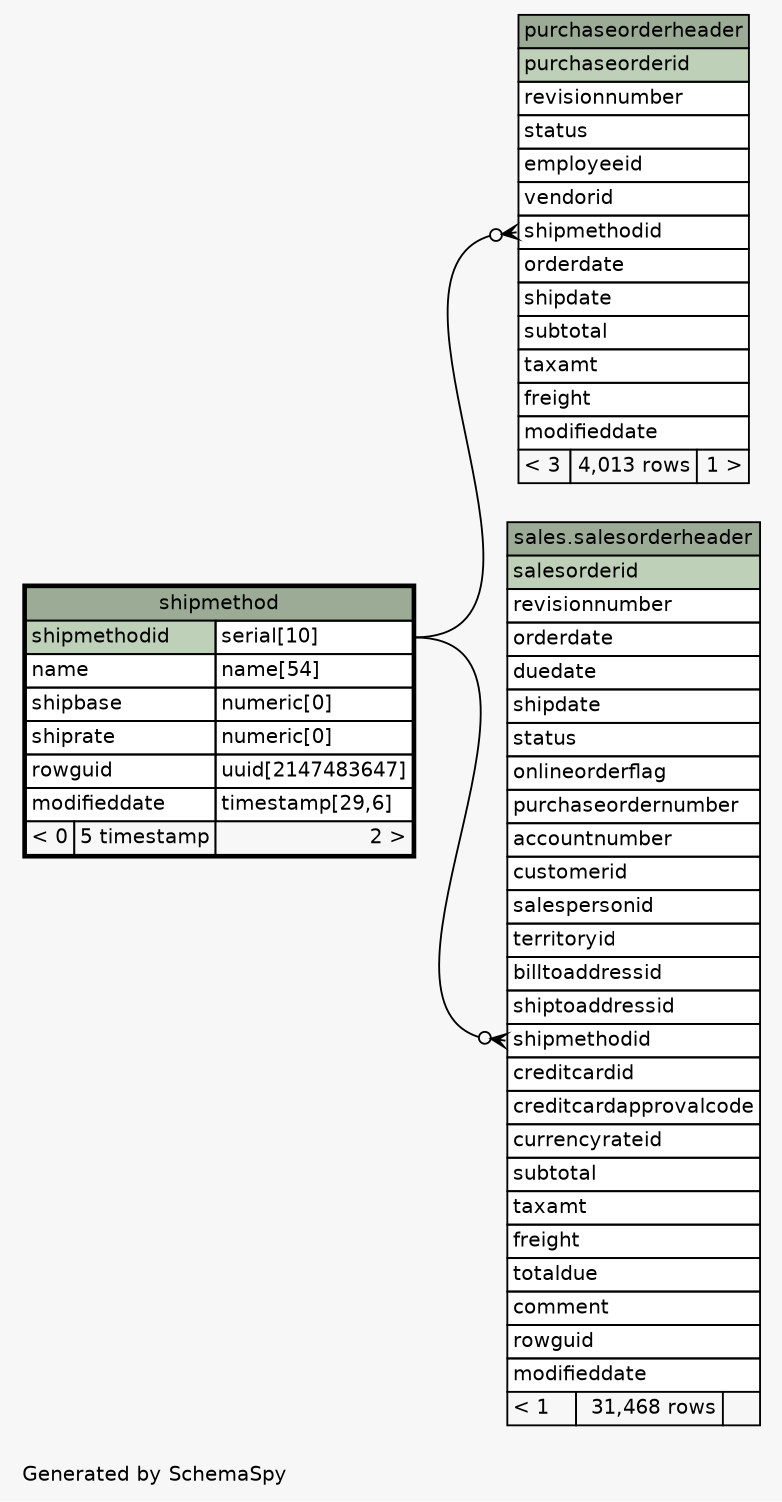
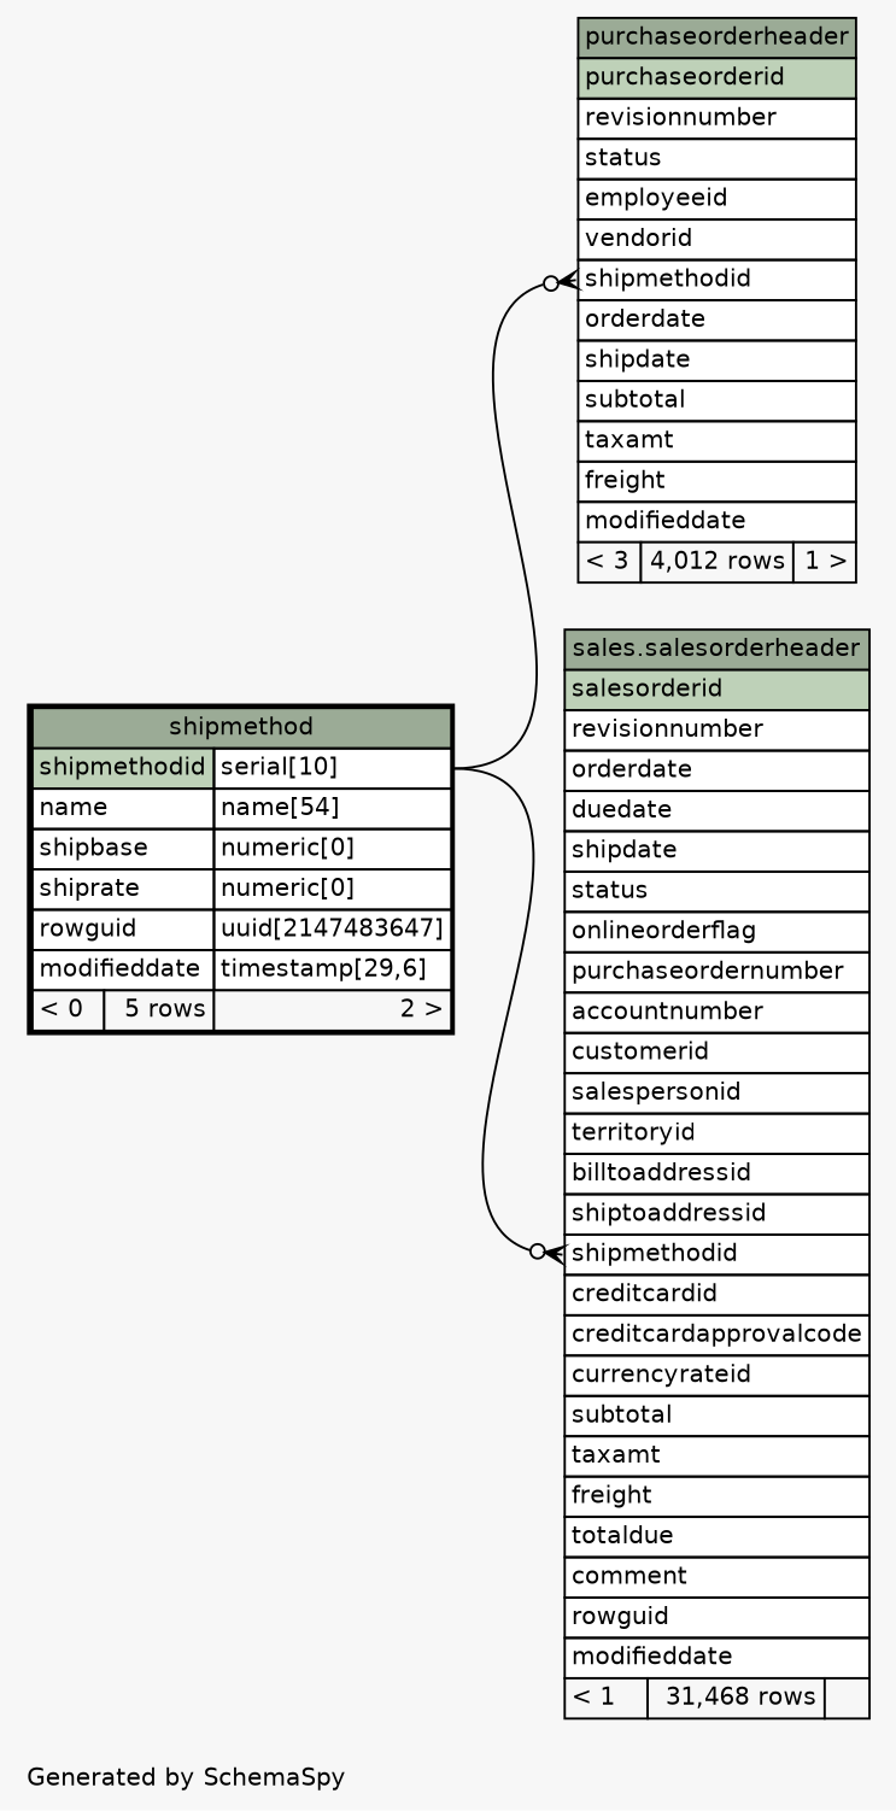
  digraph {
    bgcolor="#f7f7f7"
    fontname=Helvetica
    fontsize=11
    label="\nGenerated by SchemaSpy"
    labeljust=l
    nodesep=0.18
    rankdir=RL
    ranksep=0.46
    node [fontname=Helvetica fontsize=11 shape=plaintext]
    edge [arrowhead=none arrowsize=0.8 arrowtail=crowodot dir=back headport="shipmethodid.type:e" tailport="shipmethodid:w"]
-   n1 [label=<     <TABLE BORDER="0" CELLBORDER="1" CELLSPACING="0" BGCOLOR="#ffffff">       <TR><TD COLSPAN="3" BGCOLOR="#9bab96" ALIGN="CENTER">purchaseorderheader</TD></TR>       <TR><TD PORT="purchaseorderid" COLSPAN="3" BGCOLOR="#bed1b8" ALIGN="LEFT">purchaseorderid</TD></TR>       <TR><TD PORT="revisionnumber" COLSPAN="3" ALIGN="LEFT">revisionnumber</TD></TR>       <TR><TD PORT="status" COLSPAN="3" ALIGN="LEFT">status</TD></TR>       <TR><TD PORT="employeeid" COLSPAN="3" ALIGN="LEFT">employeeid</TD></TR>       <TR><TD PORT="vendorid" COLSPAN="3" ALIGN="LEFT">vendorid</TD></TR>       <TR><TD PORT="shipmethodid" COLSPAN="3" ALIGN="LEFT">shipmethodid</TD></TR>       <TR><TD PORT="orderdate" COLSPAN="3" ALIGN="LEFT">orderdate</TD></TR>       <TR><TD PORT="shipdate" COLSPAN="3" ALIGN="LEFT">shipdate</TD></TR>       <TR><TD PORT="subtotal" COLSPAN="3" ALIGN="LEFT">subtotal</TD></TR>       <TR><TD PORT="taxamt" COLSPAN="3" ALIGN="LEFT">taxamt</TD></TR>       <TR><TD PORT="freight" COLSPAN="3" ALIGN="LEFT">freight</TD></TR>       <TR><TD PORT="modifieddate" COLSPAN="3" ALIGN="LEFT">modifieddate</TD></TR>       <TR><TD ALIGN="LEFT" BGCOLOR="#f7f7f7">&lt; 3</TD><TD ALIGN="RIGHT" BGCOLOR="#f7f7f7">4,013 rows</TD><TD ALIGN="RIGHT" BGCOLOR="#f7f7f7">1 &gt;</TD></TR>     </TABLE>>]
-   n2 [label=<     <TABLE BORDER="2" CELLBORDER="1" CELLSPACING="0" BGCOLOR="#ffffff">       <TR><TD COLSPAN="3" BGCOLOR="#9bab96" ALIGN="CENTER">shipmethod</TD></TR>       <TR><TD PORT="shipmethodid" COLSPAN="2" BGCOLOR="#bed1b8" ALIGN="LEFT">shipmethodid</TD><TD PORT="shipmethodid.type" ALIGN="LEFT">serial[10]</TD></TR>       <TR><TD PORT="name" COLSPAN="2" ALIGN="LEFT">name</TD><TD PORT="name.type" ALIGN="LEFT">name[54]</TD></TR>       <TR><TD PORT="shipbase" COLSPAN="2" ALIGN="LEFT">shipbase</TD><TD PORT="shipbase.type" ALIGN="LEFT">numeric[0]</TD></TR>       <TR><TD PORT="shiprate" COLSPAN="2" ALIGN="LEFT">shiprate</TD><TD PORT="shiprate.type" ALIGN="LEFT">numeric[0]</TD></TR>       <TR><TD PORT="rowguid" COLSPAN="2" ALIGN="LEFT">rowguid</TD><TD PORT="rowguid.type" ALIGN="LEFT">uuid[2147483647]</TD></TR>       <TR><TD PORT="modifieddate" COLSPAN="2" ALIGN="LEFT">modifieddate</TD><TD PORT="modifieddate.type" ALIGN="LEFT">timestamp[29,6]</TD></TR>       <TR><TD ALIGN="LEFT" BGCOLOR="#f7f7f7">&lt; 0</TD><TD ALIGN="RIGHT" BGCOLOR="#f7f7f7">5 timestamp</TD><TD ALIGN="RIGHT" BGCOLOR="#f7f7f7">2 &gt;</TD></TR>     </TABLE>>]
+   n1 [label=<     <TABLE BORDER="0" CELLBORDER="1" CELLSPACING="0" BGCOLOR="#ffffff">       <TR><TD COLSPAN="3" BGCOLOR="#9bab96" ALIGN="CENTER">purchaseorderheader</TD></TR>       <TR><TD PORT="purchaseorderid" COLSPAN="3" BGCOLOR="#bed1b8" ALIGN="LEFT">purchaseorderid</TD></TR>       <TR><TD PORT="revisionnumber" COLSPAN="3" ALIGN="LEFT">revisionnumber</TD></TR>       <TR><TD PORT="status" COLSPAN="3" ALIGN="LEFT">status</TD></TR>       <TR><TD PORT="employeeid" COLSPAN="3" ALIGN="LEFT">employeeid</TD></TR>       <TR><TD PORT="vendorid" COLSPAN="3" ALIGN="LEFT">vendorid</TD></TR>       <TR><TD PORT="shipmethodid" COLSPAN="3" ALIGN="LEFT">shipmethodid</TD></TR>       <TR><TD PORT="orderdate" COLSPAN="3" ALIGN="LEFT">orderdate</TD></TR>       <TR><TD PORT="shipdate" COLSPAN="3" ALIGN="LEFT">shipdate</TD></TR>       <TR><TD PORT="subtotal" COLSPAN="3" ALIGN="LEFT">subtotal</TD></TR>       <TR><TD PORT="taxamt" COLSPAN="3" ALIGN="LEFT">taxamt</TD></TR>       <TR><TD PORT="freight" COLSPAN="3" ALIGN="LEFT">freight</TD></TR>       <TR><TD PORT="modifieddate" COLSPAN="3" ALIGN="LEFT">modifieddate</TD></TR>       <TR><TD ALIGN="LEFT" BGCOLOR="#f7f7f7">&lt; 3</TD><TD ALIGN="RIGHT" BGCOLOR="#f7f7f7">4,012 rows</TD><TD ALIGN="RIGHT" BGCOLOR="#f7f7f7">1 &gt;</TD></TR>     </TABLE>>]
+   n2 [label=<     <TABLE BORDER="2" CELLBORDER="1" CELLSPACING="0" BGCOLOR="#ffffff">       <TR><TD COLSPAN="3" BGCOLOR="#9bab96" ALIGN="CENTER">shipmethod</TD></TR>       <TR><TD PORT="shipmethodid" COLSPAN="2" BGCOLOR="#bed1b8" ALIGN="LEFT">shipmethodid</TD><TD PORT="shipmethodid.type" ALIGN="LEFT">serial[10]</TD></TR>       <TR><TD PORT="name" COLSPAN="2" ALIGN="LEFT">name</TD><TD PORT="name.type" ALIGN="LEFT">name[54]</TD></TR>       <TR><TD PORT="shipbase" COLSPAN="2" ALIGN="LEFT">shipbase</TD><TD PORT="shipbase.type" ALIGN="LEFT">numeric[0]</TD></TR>       <TR><TD PORT="shiprate" COLSPAN="2" ALIGN="LEFT">shiprate</TD><TD PORT="shiprate.type" ALIGN="LEFT">numeric[0]</TD></TR>       <TR><TD PORT="rowguid" COLSPAN="2" ALIGN="LEFT">rowguid</TD><TD PORT="rowguid.type" ALIGN="LEFT">uuid[2147483647]</TD></TR>       <TR><TD PORT="modifieddate" COLSPAN="2" ALIGN="LEFT">modifieddate</TD><TD PORT="modifieddate.type" ALIGN="LEFT">timestamp[29,6]</TD></TR>       <TR><TD ALIGN="LEFT" BGCOLOR="#f7f7f7">&lt; 0</TD><TD ALIGN="RIGHT" BGCOLOR="#f7f7f7">5 rows</TD><TD ALIGN="RIGHT" BGCOLOR="#f7f7f7">2 &gt;</TD></TR>     </TABLE>>]
    n3 [label=<     <TABLE BORDER="0" CELLBORDER="1" CELLSPACING="0" BGCOLOR="#ffffff">       <TR><TD COLSPAN="3" BGCOLOR="#9bab96" ALIGN="CENTER">sales.salesorderheader</TD></TR>       <TR><TD PORT="salesorderid" COLSPAN="3" BGCOLOR="#bed1b8" ALIGN="LEFT">salesorderid</TD></TR>       <TR><TD PORT="revisionnumber" COLSPAN="3" ALIGN="LEFT">revisionnumber</TD></TR>       <TR><TD PORT="orderdate" COLSPAN="3" ALIGN="LEFT">orderdate</TD></TR>       <TR><TD PORT="duedate" COLSPAN="3" ALIGN="LEFT">duedate</TD></TR>       <TR><TD PORT="shipdate" COLSPAN="3" ALIGN="LEFT">shipdate</TD></TR>       <TR><TD PORT="status" COLSPAN="3" ALIGN="LEFT">status</TD></TR>       <TR><TD PORT="onlineorderflag" COLSPAN="3" ALIGN="LEFT">onlineorderflag</TD></TR>       <TR><TD PORT="purchaseordernumber" COLSPAN="3" ALIGN="LEFT">purchaseordernumber</TD></TR>       <TR><TD PORT="accountnumber" COLSPAN="3" ALIGN="LEFT">accountnumber</TD></TR>       <TR><TD PORT="customerid" COLSPAN="3" ALIGN="LEFT">customerid</TD></TR>       <TR><TD PORT="salespersonid" COLSPAN="3" ALIGN="LEFT">salespersonid</TD></TR>       <TR><TD PORT="territoryid" COLSPAN="3" ALIGN="LEFT">territoryid</TD></TR>       <TR><TD PORT="billtoaddressid" COLSPAN="3" ALIGN="LEFT">billtoaddressid</TD></TR>       <TR><TD PORT="shiptoaddressid" COLSPAN="3" ALIGN="LEFT">shiptoaddressid</TD></TR>       <TR><TD PORT="shipmethodid" COLSPAN="3" ALIGN="LEFT">shipmethodid</TD></TR>       <TR><TD PORT="creditcardid" COLSPAN="3" ALIGN="LEFT">creditcardid</TD></TR>       <TR><TD PORT="creditcardapprovalcode" COLSPAN="3" ALIGN="LEFT">creditcardapprovalcode</TD></TR>       <TR><TD PORT="currencyrateid" COLSPAN="3" ALIGN="LEFT">currencyrateid</TD></TR>       <TR><TD PORT="subtotal" COLSPAN="3" ALIGN="LEFT">subtotal</TD></TR>       <TR><TD PORT="taxamt" COLSPAN="3" ALIGN="LEFT">taxamt</TD></TR>       <TR><TD PORT="freight" COLSPAN="3" ALIGN="LEFT">freight</TD></TR>       <TR><TD PORT="totaldue" COLSPAN="3" ALIGN="LEFT">totaldue</TD></TR>       <TR><TD PORT="comment" COLSPAN="3" ALIGN="LEFT">comment</TD></TR>       <TR><TD PORT="rowguid" COLSPAN="3" ALIGN="LEFT">rowguid</TD></TR>       <TR><TD PORT="modifieddate" COLSPAN="3" ALIGN="LEFT">modifieddate</TD></TR>       <TR><TD ALIGN="LEFT" BGCOLOR="#f7f7f7">&lt; 1</TD><TD ALIGN="RIGHT" BGCOLOR="#f7f7f7">31,468 rows</TD><TD ALIGN="RIGHT" BGCOLOR="#f7f7f7">  </TD></TR>     </TABLE>>]
    n1 -> n2
    n3 -> n2
  }
